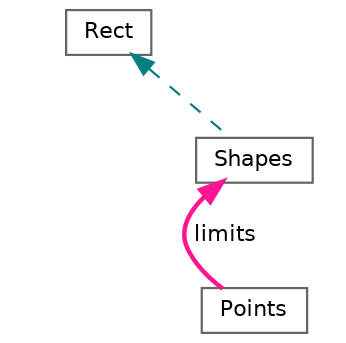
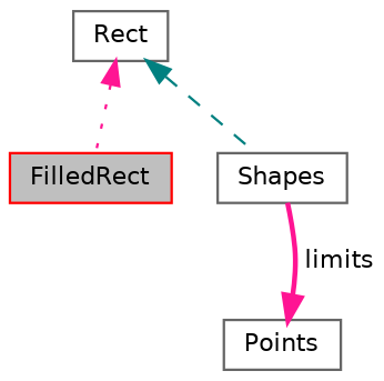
  digraph {
    node [color=gray40 fillcolor=white fontname=Helvetica fontsize=10 shape=record style=filled]
    edge [color=deeppink dir=back fontname=Helvetica fontsize=10 labelfontname=Helvetica labelfontsize=10]
+   n1 [color=red fillcolor=grey75 fontcolor=black height=0.2 label=FilledRect width=0.4]
    n2 [height=0.2 label=Rect width=0.4]
    n3 [height=0.2 label=Shapes width=0.4]
    n4 [height=0.2 label=Points width=0.4]
+   n2 -> n1 [style=dotted]
    n2 -> n3 [color=teal style=dashed]
-   n3 -> n4 [label=" limits" style=bold]
+   n4 -> n3 [label=" limits" style=bold]
  }
